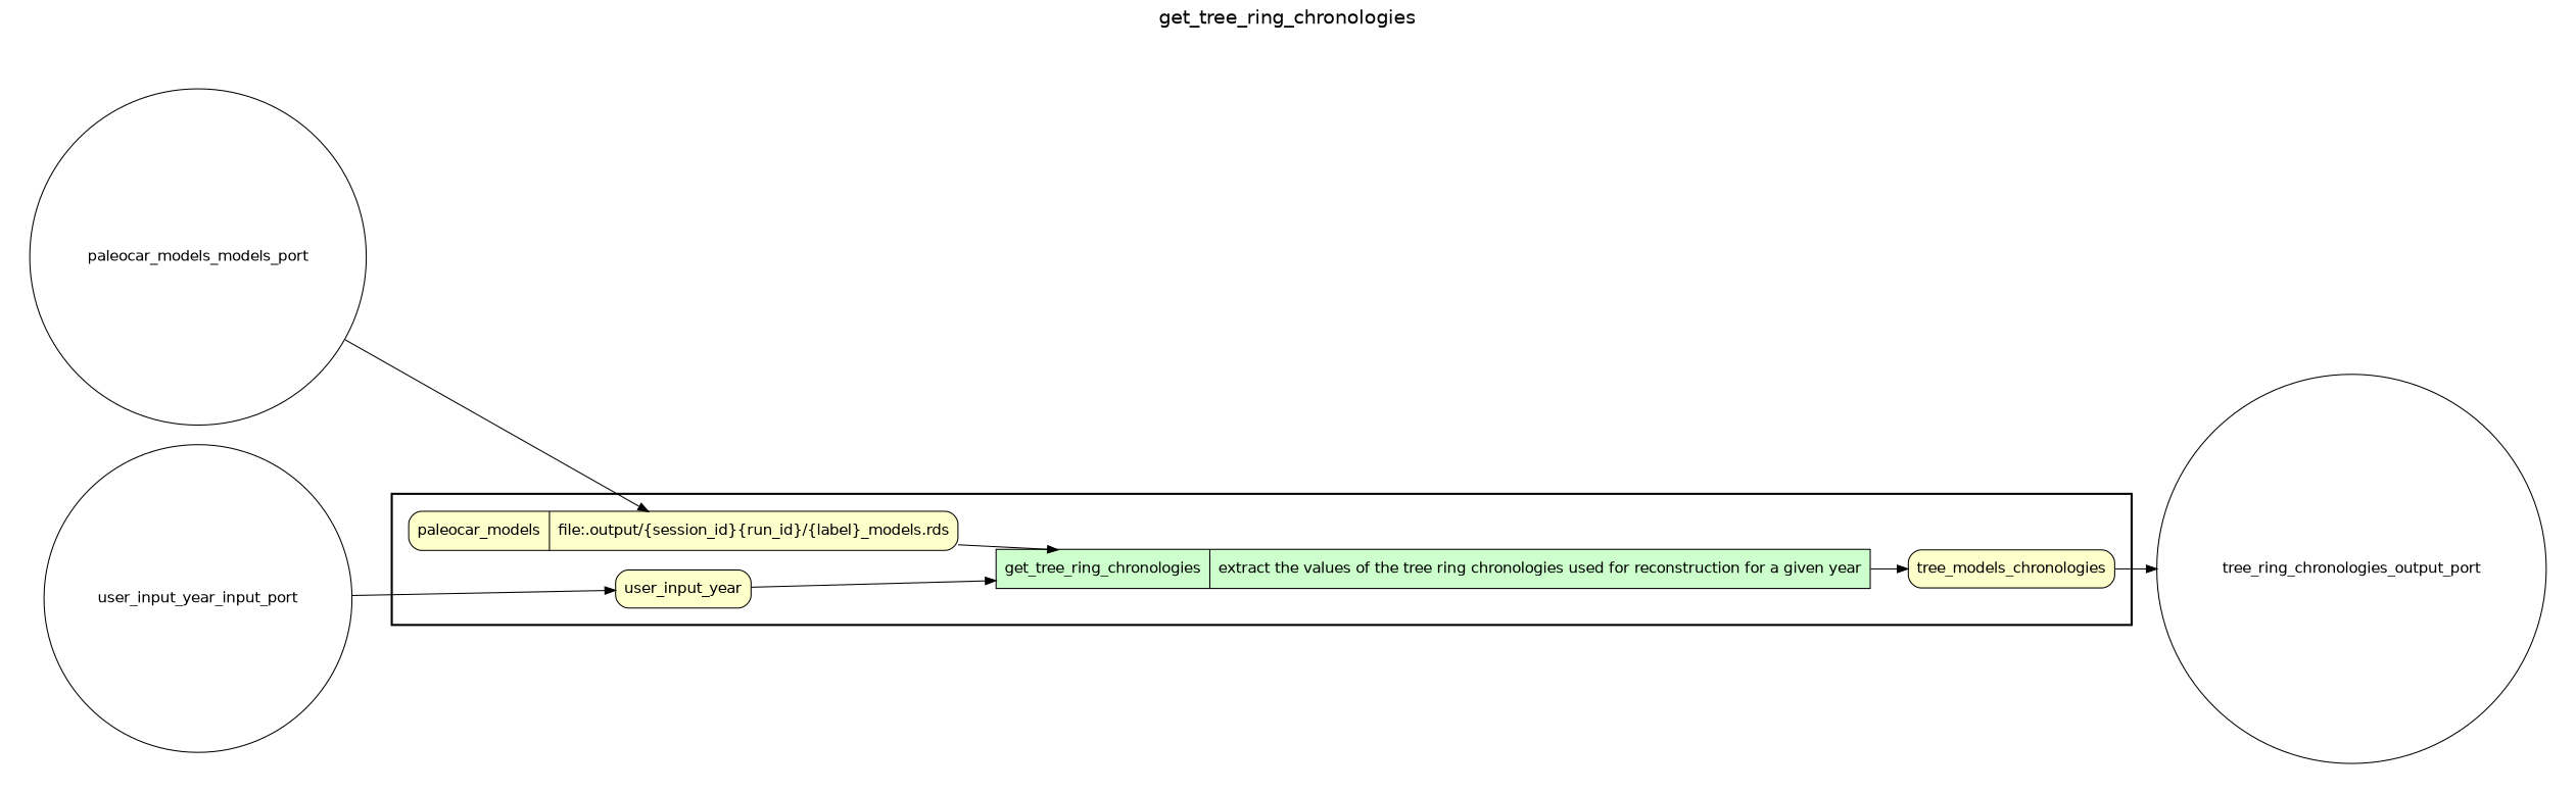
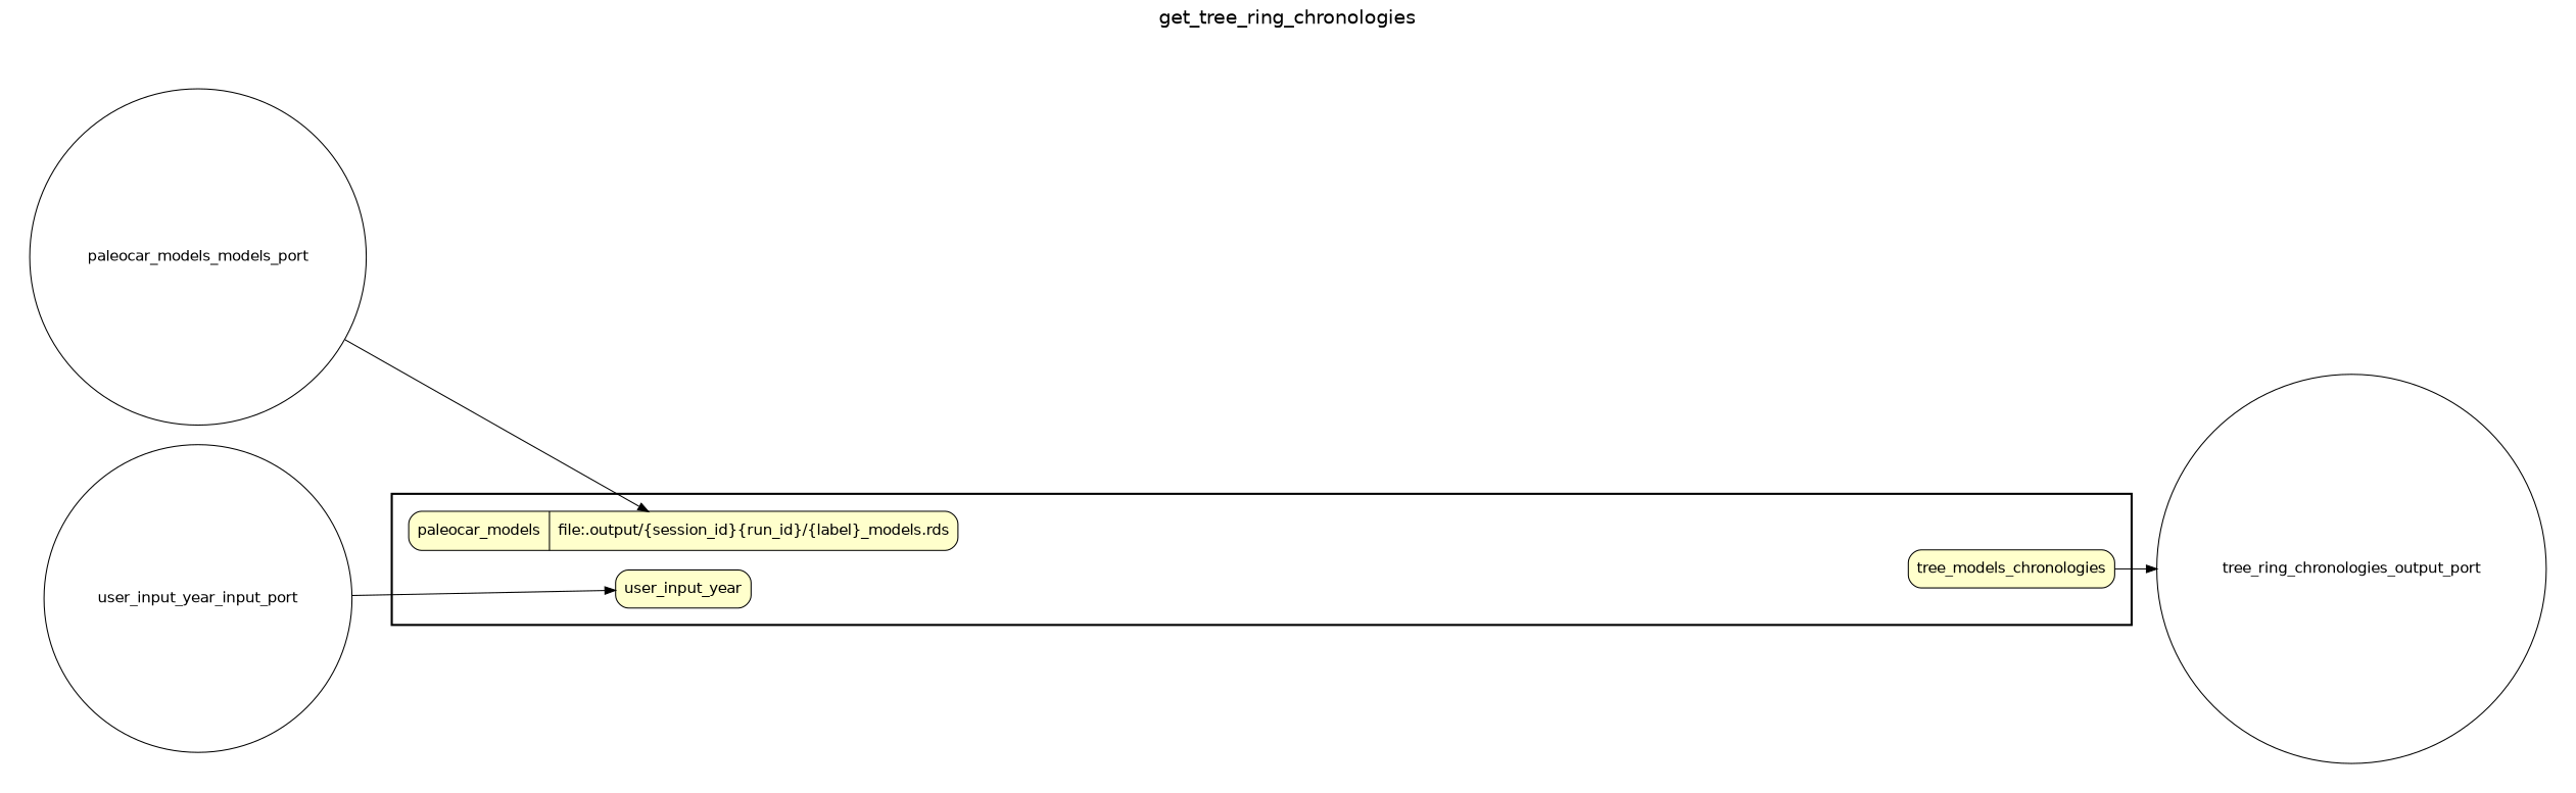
  digraph {
    fontname=Helvetica
    fontsize=18
    label=get_tree_ring_chronologies
    labelloc=t
    rankdir=LR
    node [fillcolor="#FFFFCC" fontname=Helvetica peripheries=1 shape=circle style="rounded,filled"]
-   n1 [fillcolor="#CCFFCC" label="{<f0> get_tree_ring_chronologies |<f1> extract the values of the tree ring chronologies used for reconstruction for a given year}" rankdir=LR shape=record style=filled]
    n2 [label=tree_models_chronologies shape=box]
    n3 [label="{<f0> paleocar_models |<f1> file\:.output/\{session_id\}\{run_id\}/\{label\}_models.rds}" rankdir=LR shape=record]
    user_input_year [shape=box]
    n5 [fillcolor="#FFFFFF" label=paleocar_models_models_port width=0.2]
    user_input_year_input_port [fillcolor="#FFFFFF" width=0.2]
    tree_ring_chronologies_output_port [fillcolor="#FFFFFF" width=0.2]
    subgraph cluster_1 {
      color=black
      label=""
      penwidth=2
      subgraph cluster_2 {
        color=black
        label=""
        penwidth=0
-       n1
        n2
        n3
        user_input_year
      }
    }
    subgraph cluster_3 {
      label=""
      penwidth=0
      subgraph cluster_4 {
        label=""
        penwidth=0
        n5
        user_input_year_input_port
      }
    }
    subgraph cluster_5 {
      label=""
      penwidth=0
      subgraph cluster_6 {
        label=""
        penwidth=0
        tree_ring_chronologies_output_port
      }
    }
-   n1 -> n2
    n2 -> tree_ring_chronologies_output_port
-   n3 -> n1
-   user_input_year -> n1
    n5 -> n3
    user_input_year_input_port -> user_input_year
  }
